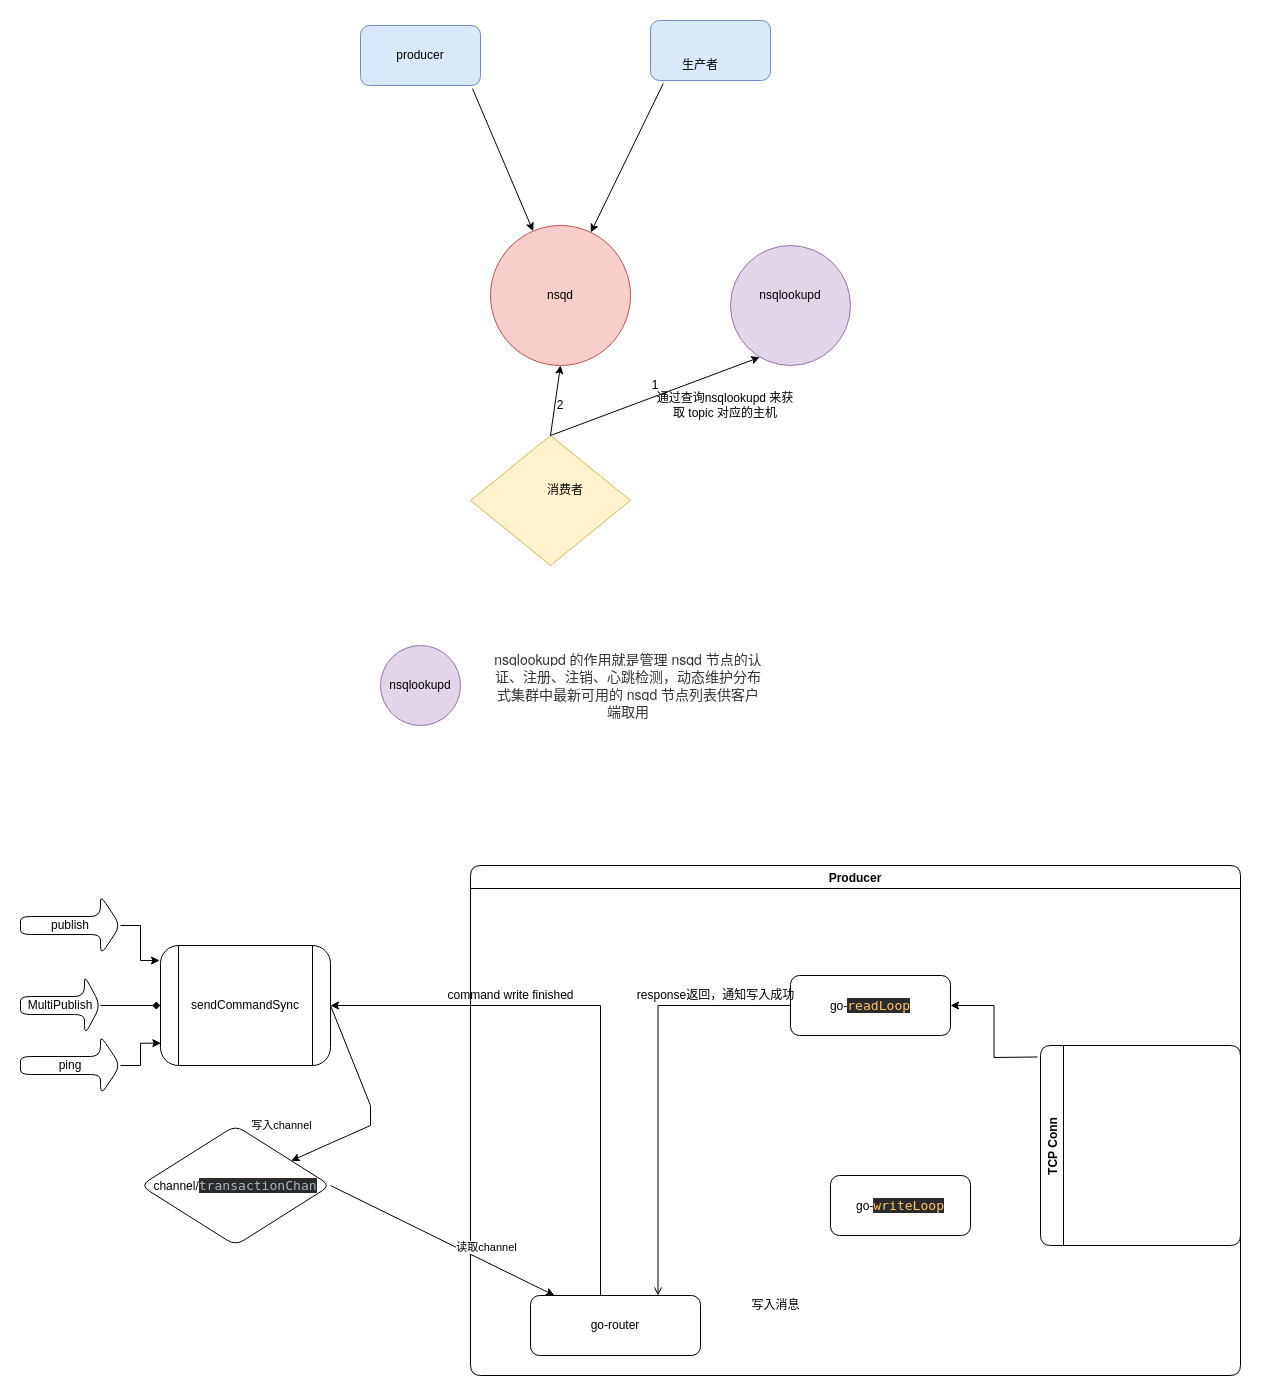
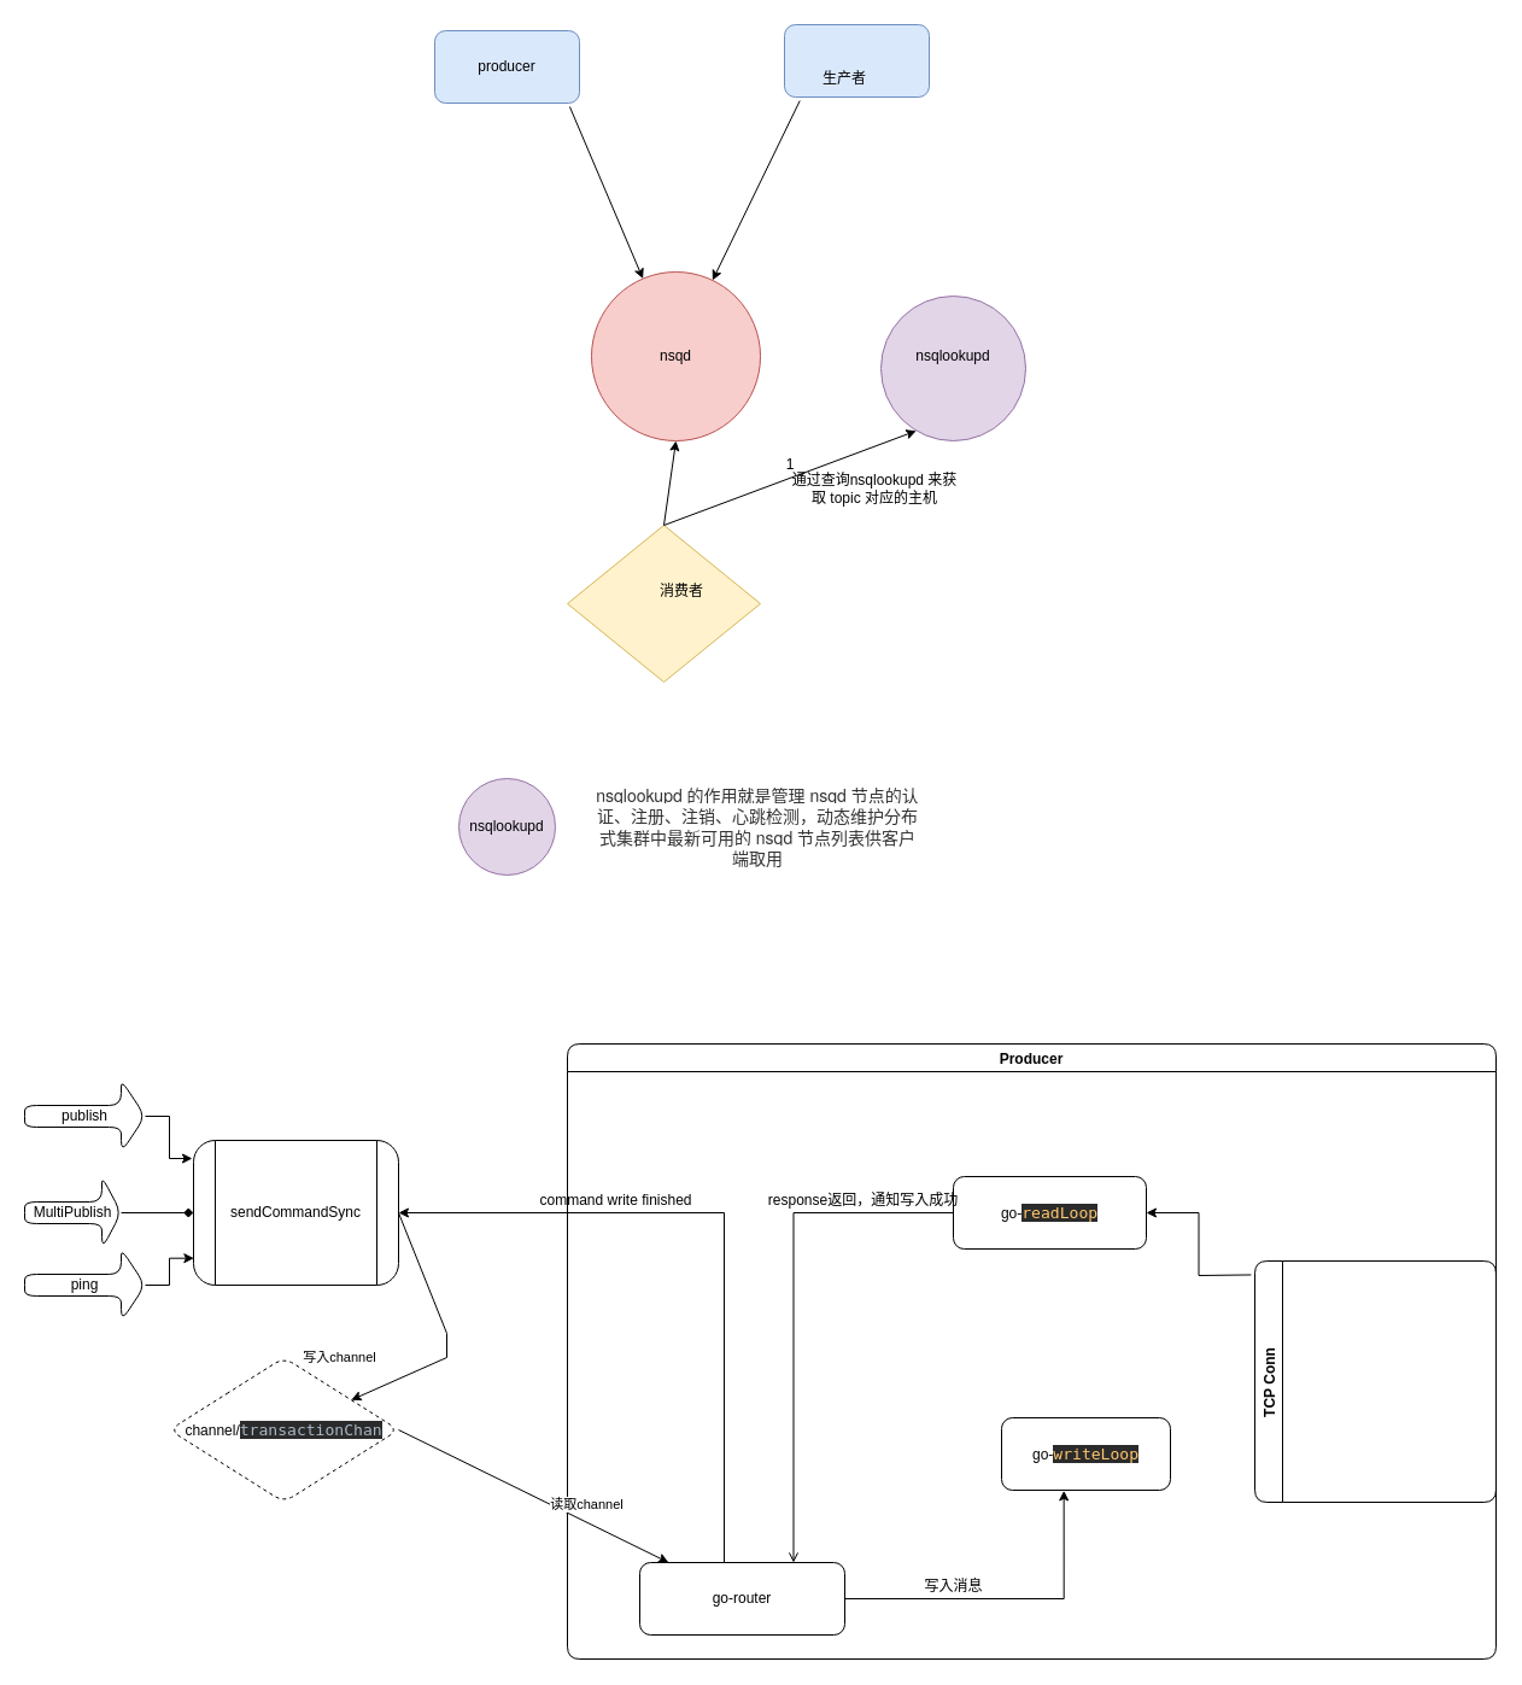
  <mxCell id="0" />
  <mxCell id="1" parent="0" />
  <mxCell id="2" value="" style="ellipse;whiteSpace=wrap;html=1;aspect=fixed;fillColor=#f8cecc;strokeColor=#b85450;" parent="1" vertex="1"><mxGeometry x="490" y="225" width="140" height="140" as="geometry" /></mxCell>
  <mxCell id="3" value="" style="rounded=1;whiteSpace=wrap;html=1;fillColor=#dae8fc;strokeColor=#6c8ebf;" parent="1" vertex="1"><mxGeometry x="360" y="25" width="120" height="60" as="geometry" /></mxCell>
  <mxCell id="4" value="" style="rounded=1;whiteSpace=wrap;html=1;fillColor=#dae8fc;strokeColor=#6c8ebf;" parent="1" vertex="1"><mxGeometry x="650" y="20" width="120" height="60" as="geometry" /></mxCell>
  <mxCell id="5" value="" style="rhombus;whiteSpace=wrap;html=1;fillColor=#fff2cc;strokeColor=#d6b656;" parent="1" vertex="1"><mxGeometry x="470" y="435" width="160" height="130" as="geometry" /></mxCell>
  <mxCell id="6" value="" style="endArrow=classic;html=1;rounded=0;exitX=0.933;exitY=1.05;exitDx=0;exitDy=0;exitPerimeter=0;" parent="1" source="3" target="2" edge="1"><mxGeometry width="50" height="50" relative="1" as="geometry"><mxPoint x="550" y="285" as="sourcePoint" /><mxPoint x="600" y="235" as="targetPoint" /></mxGeometry></mxCell>
  <mxCell id="7" value="" style="endArrow=classic;html=1;rounded=0;exitX=0.106;exitY=1.05;exitDx=0;exitDy=0;exitPerimeter=0;" parent="1" source="4" target="2" edge="1"><mxGeometry width="50" height="50" relative="1" as="geometry"><mxPoint x="589" y="205" as="sourcePoint" /><mxPoint x="639" y="155" as="targetPoint" /></mxGeometry></mxCell>
  <mxCell id="8" value="" style="endArrow=classic;html=1;rounded=0;exitX=0.5;exitY=0;exitDx=0;exitDy=0;entryX=0.5;entryY=1;entryDx=0;entryDy=0;" parent="1" source="5" target="2" edge="1"><mxGeometry width="50" height="50" relative="1" as="geometry"><mxPoint x="550" y="345" as="sourcePoint" /><mxPoint x="550" y="325" as="targetPoint" /></mxGeometry></mxCell>
  <mxCell id="9" value="producer" style="text;html=1;strokeColor=none;fillColor=none;align=center;verticalAlign=middle;whiteSpace=wrap;rounded=0;" parent="1" vertex="1"><mxGeometry x="390" y="40" width="60" height="30" as="geometry" /></mxCell>
  <mxCell id="10" value="生产者" style="text;html=1;strokeColor=none;fillColor=none;align=center;verticalAlign=middle;whiteSpace=wrap;rounded=0;" vertex="1" parent="1"><mxGeometry x="670" y="50" width="60" height="30" as="geometry" /></mxCell>
  <mxCell id="11" value="nsqd" style="text;html=1;strokeColor=none;fillColor=none;align=center;verticalAlign=middle;whiteSpace=wrap;rounded=0;" vertex="1" parent="1"><mxGeometry x="525" y="280" width="70" height="30" as="geometry" /></mxCell>
  <mxCell id="12" value="消费者" style="text;html=1;strokeColor=none;fillColor=none;align=center;verticalAlign=middle;whiteSpace=wrap;rounded=0;" vertex="1" parent="1"><mxGeometry x="535" y="475" width="60" height="30" as="geometry" /></mxCell>
  <mxCell id="13" value="" style="ellipse;whiteSpace=wrap;html=1;aspect=fixed;fillColor=#e1d5e7;strokeColor=#9673a6;" vertex="1" parent="1"><mxGeometry x="730" y="245" width="120" height="120" as="geometry" /></mxCell>
  <mxCell id="14" value="nsqlookupd&lt;br&gt;" style="text;html=1;strokeColor=none;fillColor=none;align=center;verticalAlign=middle;whiteSpace=wrap;rounded=0;" vertex="1" parent="1"><mxGeometry x="760" y="280" width="60" height="30" as="geometry" /></mxCell>
  <mxCell id="15" value="" style="endArrow=classic;html=1;rounded=0;entryX=0.244;entryY=0.931;entryDx=0;entryDy=0;entryPerimeter=0;" edge="1" parent="1" target="13"><mxGeometry width="50" height="50" relative="1" as="geometry"><mxPoint x="550" y="435" as="sourcePoint" /><mxPoint x="600" y="385" as="targetPoint" /></mxGeometry></mxCell>
  <mxCell id="16" value="通过查询nsqlookupd 来获取 topic 对应的主机" style="text;html=1;strokeColor=none;fillColor=none;align=center;verticalAlign=middle;whiteSpace=wrap;rounded=0;" vertex="1" parent="1"><mxGeometry x="650" y="395" width="150" height="20" as="geometry" /></mxCell>
  <mxCell id="17" value="1" style="text;html=1;strokeColor=none;fillColor=none;align=center;verticalAlign=middle;whiteSpace=wrap;rounded=1;" vertex="1" parent="1"><mxGeometry x="630" y="375" width="50" height="20" as="geometry" /></mxCell>
- <mxCell id="18" value="2" style="text;html=1;strokeColor=none;fillColor=none;align=center;verticalAlign=middle;whiteSpace=wrap;rounded=0;" vertex="1" parent="1"><mxGeometry x="530" y="390" width="60" height="30" as="geometry" /></mxCell>
  <mxCell id="19" value="nsqlookupd" style="ellipse;whiteSpace=wrap;html=1;aspect=fixed;rounded=1;fillColor=#e1d5e7;strokeColor=#9673a6;" vertex="1" parent="1"><mxGeometry x="380" y="645" width="80" height="80" as="geometry" /></mxCell>
  <mxCell id="20" value="&lt;span style=&quot;color: rgb(51, 51, 51); font-family: &amp;quot;pingfang SC&amp;quot;, &amp;quot;helvetica neue&amp;quot;, arial, &amp;quot;hiragino sans gb&amp;quot;, &amp;quot;microsoft yahei ui&amp;quot;, &amp;quot;microsoft yahei&amp;quot;, simsun, sans-serif; font-size: 14px; font-style: normal; font-variant-ligatures: normal; font-variant-caps: normal; font-weight: 400; letter-spacing: normal; orphans: 2; text-align: start; text-indent: 0px; text-transform: none; widows: 2; word-spacing: 0px; -webkit-text-stroke-width: 0px; background-color: rgb(255, 255, 255); text-decoration-thickness: initial; text-decoration-style: initial; text-decoration-color: initial; float: none; display: inline !important;&quot;&gt;nsqlookupd 的作用就是管理 nsqd 节点的认证、注册、注销、心跳检测，动态维护分布式集群中最新可用的 nsqd 节点列表供客户端取用&lt;/span&gt;" style="text;html=1;strokeColor=none;fillColor=none;align=center;verticalAlign=middle;whiteSpace=wrap;rounded=0;" vertex="1" parent="1"><mxGeometry x="490" y="660" width="276" height="50" as="geometry" /></mxCell>
  <mxCell id="21" value="sendCommandSync" style="shape=process;whiteSpace=wrap;html=1;backgroundOutline=1;rounded=1;" vertex="1" parent="1"><mxGeometry x="160" y="945" width="170" height="120" as="geometry" /></mxCell>
  <mxCell id="22" style="edgeStyle=orthogonalEdgeStyle;rounded=0;orthogonalLoop=1;jettySize=auto;html=1;exitX=1;exitY=0.5;exitDx=0;exitDy=0;exitPerimeter=0;entryX=-0.006;entryY=0.125;entryDx=0;entryDy=0;entryPerimeter=0;" edge="1" parent="1" source="23" target="21"><mxGeometry relative="1" as="geometry" /></mxCell>
  <mxCell id="23" value="publish" style="shape=singleArrow;whiteSpace=wrap;html=1;rounded=1;" vertex="1" parent="1"><mxGeometry x="20" y="895" width="100" height="60" as="geometry" /></mxCell>
  <mxCell id="24" style="edgeStyle=orthogonalEdgeStyle;rounded=0;orthogonalLoop=1;jettySize=auto;html=1;exitX=1;exitY=0.5;exitDx=0;exitDy=0;exitPerimeter=0;entryX=0;entryY=0.5;entryDx=0;entryDy=0;endArrow=diamond;" edge="1" parent="1" source="25" target="21"><mxGeometry relative="1" as="geometry" /></mxCell>
  <mxCell id="25" value="MultiPublish" style="shape=singleArrow;whiteSpace=wrap;html=1;rounded=1;" vertex="1" parent="1"><mxGeometry x="20" y="975" width="80" height="60" as="geometry" /></mxCell>
  <mxCell id="26" style="edgeStyle=orthogonalEdgeStyle;rounded=0;orthogonalLoop=1;jettySize=auto;html=1;exitX=1;exitY=0.5;exitDx=0;exitDy=0;exitPerimeter=0;entryX=0.002;entryY=0.814;entryDx=0;entryDy=0;entryPerimeter=0;" edge="1" parent="1" source="27" target="21"><mxGeometry relative="1" as="geometry" /></mxCell>
  <mxCell id="27" value="ping" style="shape=singleArrow;whiteSpace=wrap;html=1;rounded=1;" vertex="1" parent="1"><mxGeometry x="20" y="1035" width="100" height="60" as="geometry" /></mxCell>
  <mxCell id="28" value="Producer" style="swimlane;rounded=1;startSize=23;" vertex="1" parent="1"><mxGeometry x="470" y="865" width="770" height="510" as="geometry" /></mxCell>
  <mxCell id="29" style="edgeStyle=orthogonalEdgeStyle;rounded=0;orthogonalLoop=1;jettySize=auto;html=1;exitX=0;exitY=0.5;exitDx=0;exitDy=0;entryX=0.75;entryY=0;entryDx=0;entryDy=0;endArrow=open;" edge="1" parent="28" source="30" target="33"><mxGeometry relative="1" as="geometry" /></mxCell>
  <mxCell id="30" value="go-&lt;span style=&quot;color: rgb(255, 198, 109); background-color: rgb(43, 43, 43); font-family: &amp;quot;JetBrains Mono&amp;quot;, monospace; font-size: 9.8pt;&quot;&gt;readLoop&lt;/span&gt;" style="rounded=1;whiteSpace=wrap;html=1;" vertex="1" parent="28"><mxGeometry x="320" y="110" width="160" height="60" as="geometry" /></mxCell>
  <mxCell id="31" value="go-&lt;span style=&quot;color: rgb(255, 198, 109); background-color: rgb(43, 43, 43); font-family: &amp;quot;JetBrains Mono&amp;quot;, monospace; font-size: 9.8pt;&quot;&gt;writeLoop&lt;/span&gt;" style="rounded=1;whiteSpace=wrap;html=1;" vertex="1" parent="28"><mxGeometry x="360" y="310" width="140" height="60" as="geometry" /></mxCell>
+ <mxCell id="32" style="edgeStyle=orthogonalEdgeStyle;rounded=0;orthogonalLoop=1;jettySize=auto;html=1;entryX=0.369;entryY=1.006;entryDx=0;entryDy=0;entryPerimeter=0;" edge="1" parent="28" source="33" target="31"><mxGeometry relative="1" as="geometry" /></mxCell>
  <mxCell id="33" value="go-router" style="rounded=1;whiteSpace=wrap;html=1;" vertex="1" parent="28"><mxGeometry x="60" y="430" width="170" height="60" as="geometry" /></mxCell>
  <mxCell id="34" style="edgeStyle=orthogonalEdgeStyle;rounded=0;orthogonalLoop=1;jettySize=auto;html=1;exitX=0;exitY=0;exitDx=0;exitDy=0;entryX=1;entryY=0.5;entryDx=0;entryDy=0;" edge="1" parent="28" target="30"><mxGeometry relative="1" as="geometry"><mxPoint x="566.918" y="191.46" as="sourcePoint" /></mxGeometry></mxCell>
- <mxCell id="35" value="写入消息" style="text;html=1;align=center;verticalAlign=middle;resizable=0;points=[];autosize=1;strokeColor=none;fillColor=none;" vertex="1" parent="28"><mxGeometry x="275" y="430" width="60" height="20" as="geometry" /></mxCell>
+ <mxCell id="35" value="写入消息" style="text;html=1;align=center;verticalAlign=middle;resizable=0;points=[];autosize=1;strokeColor=none;fillColor=none;" vertex="1" parent="28"><mxGeometry x="290" y="440" width="60" height="20" as="geometry" /></mxCell>
  <mxCell id="36" value="response返回，通知写入成功" style="text;html=1;align=center;verticalAlign=middle;resizable=0;points=[];autosize=1;strokeColor=none;fillColor=none;" vertex="1" parent="28"><mxGeometry x="160" y="120" width="170" height="20" as="geometry" /></mxCell>
  <mxCell id="37" value="TCP Conn" style="swimlane;horizontal=0;rounded=1;startSize=23;" vertex="1" parent="28"><mxGeometry x="570" y="180" width="200" height="200" as="geometry" /></mxCell>
  <mxCell id="38" value="" style="endArrow=classic;html=1;rounded=0;exitX=1;exitY=0.5;exitDx=0;exitDy=0;" edge="1" parent="1" source="21" target="40"><mxGeometry width="50" height="50" relative="1" as="geometry"><mxPoint x="490" y="1025" as="sourcePoint" /><mxPoint x="330" y="1145" as="targetPoint" /><Array as="points"><mxPoint x="370" y="1105" /><mxPoint x="370" y="1125" /></Array></mxGeometry></mxCell>
  <mxCell id="39" value="写入channel" style="edgeLabel;html=1;align=center;verticalAlign=middle;resizable=0;points=[];" vertex="1" connectable="0" parent="38"><mxGeometry x="-0.386" y="-2" relative="1" as="geometry"><mxPoint x="-72" y="57" as="offset" /></mxGeometry></mxCell>
- <mxCell id="40" value="channel/&lt;span style=&quot;background-color: rgb(43, 43, 43); color: rgb(169, 183, 198); font-family: &amp;quot;JetBrains Mono&amp;quot;, monospace; font-size: 9.8pt;&quot;&gt;transactionChan&lt;/span&gt;" style="rhombus;whiteSpace=wrap;html=1;rounded=1;" vertex="1" parent="1"><mxGeometry x="140" y="1125" width="190" height="120" as="geometry" /></mxCell>
+ <mxCell id="40" value="channel/&lt;span style=&quot;background-color: rgb(43, 43, 43); color: rgb(169, 183, 198); font-family: &amp;quot;JetBrains Mono&amp;quot;, monospace; font-size: 9.8pt;&quot;&gt;transactionChan&lt;/span&gt;" style="rhombus;whiteSpace=wrap;html=1;rounded=1;dashed=1;" vertex="1" parent="1"><mxGeometry x="140" y="1125" width="190" height="120" as="geometry" /></mxCell>
  <mxCell id="41" value="" style="endArrow=classic;html=1;rounded=0;exitX=1;exitY=0.5;exitDx=0;exitDy=0;" edge="1" parent="1" source="40" target="33"><mxGeometry width="50" height="50" relative="1" as="geometry"><mxPoint x="490" y="1025" as="sourcePoint" /><mxPoint x="540" y="975" as="targetPoint" /></mxGeometry></mxCell>
  <mxCell id="42" value="读取channel" style="edgeLabel;html=1;align=center;verticalAlign=middle;resizable=0;points=[];" vertex="1" connectable="0" parent="41"><mxGeometry x="0.335" y="4" relative="1" as="geometry"><mxPoint x="4" y="-9" as="offset" /></mxGeometry></mxCell>
  <mxCell id="43" style="edgeStyle=orthogonalEdgeStyle;rounded=0;orthogonalLoop=1;jettySize=auto;html=1;" edge="1" parent="1" source="33"><mxGeometry relative="1" as="geometry"><mxPoint x="330" y="1005" as="targetPoint" /><Array as="points"><mxPoint x="600" y="1005" /></Array></mxGeometry></mxCell>
  <mxCell id="44" value="command write finished" style="text;html=1;align=center;verticalAlign=middle;resizable=0;points=[];autosize=1;strokeColor=none;fillColor=none;" vertex="1" parent="1"><mxGeometry x="435" y="985" width="150" height="20" as="geometry" /></mxCell>
